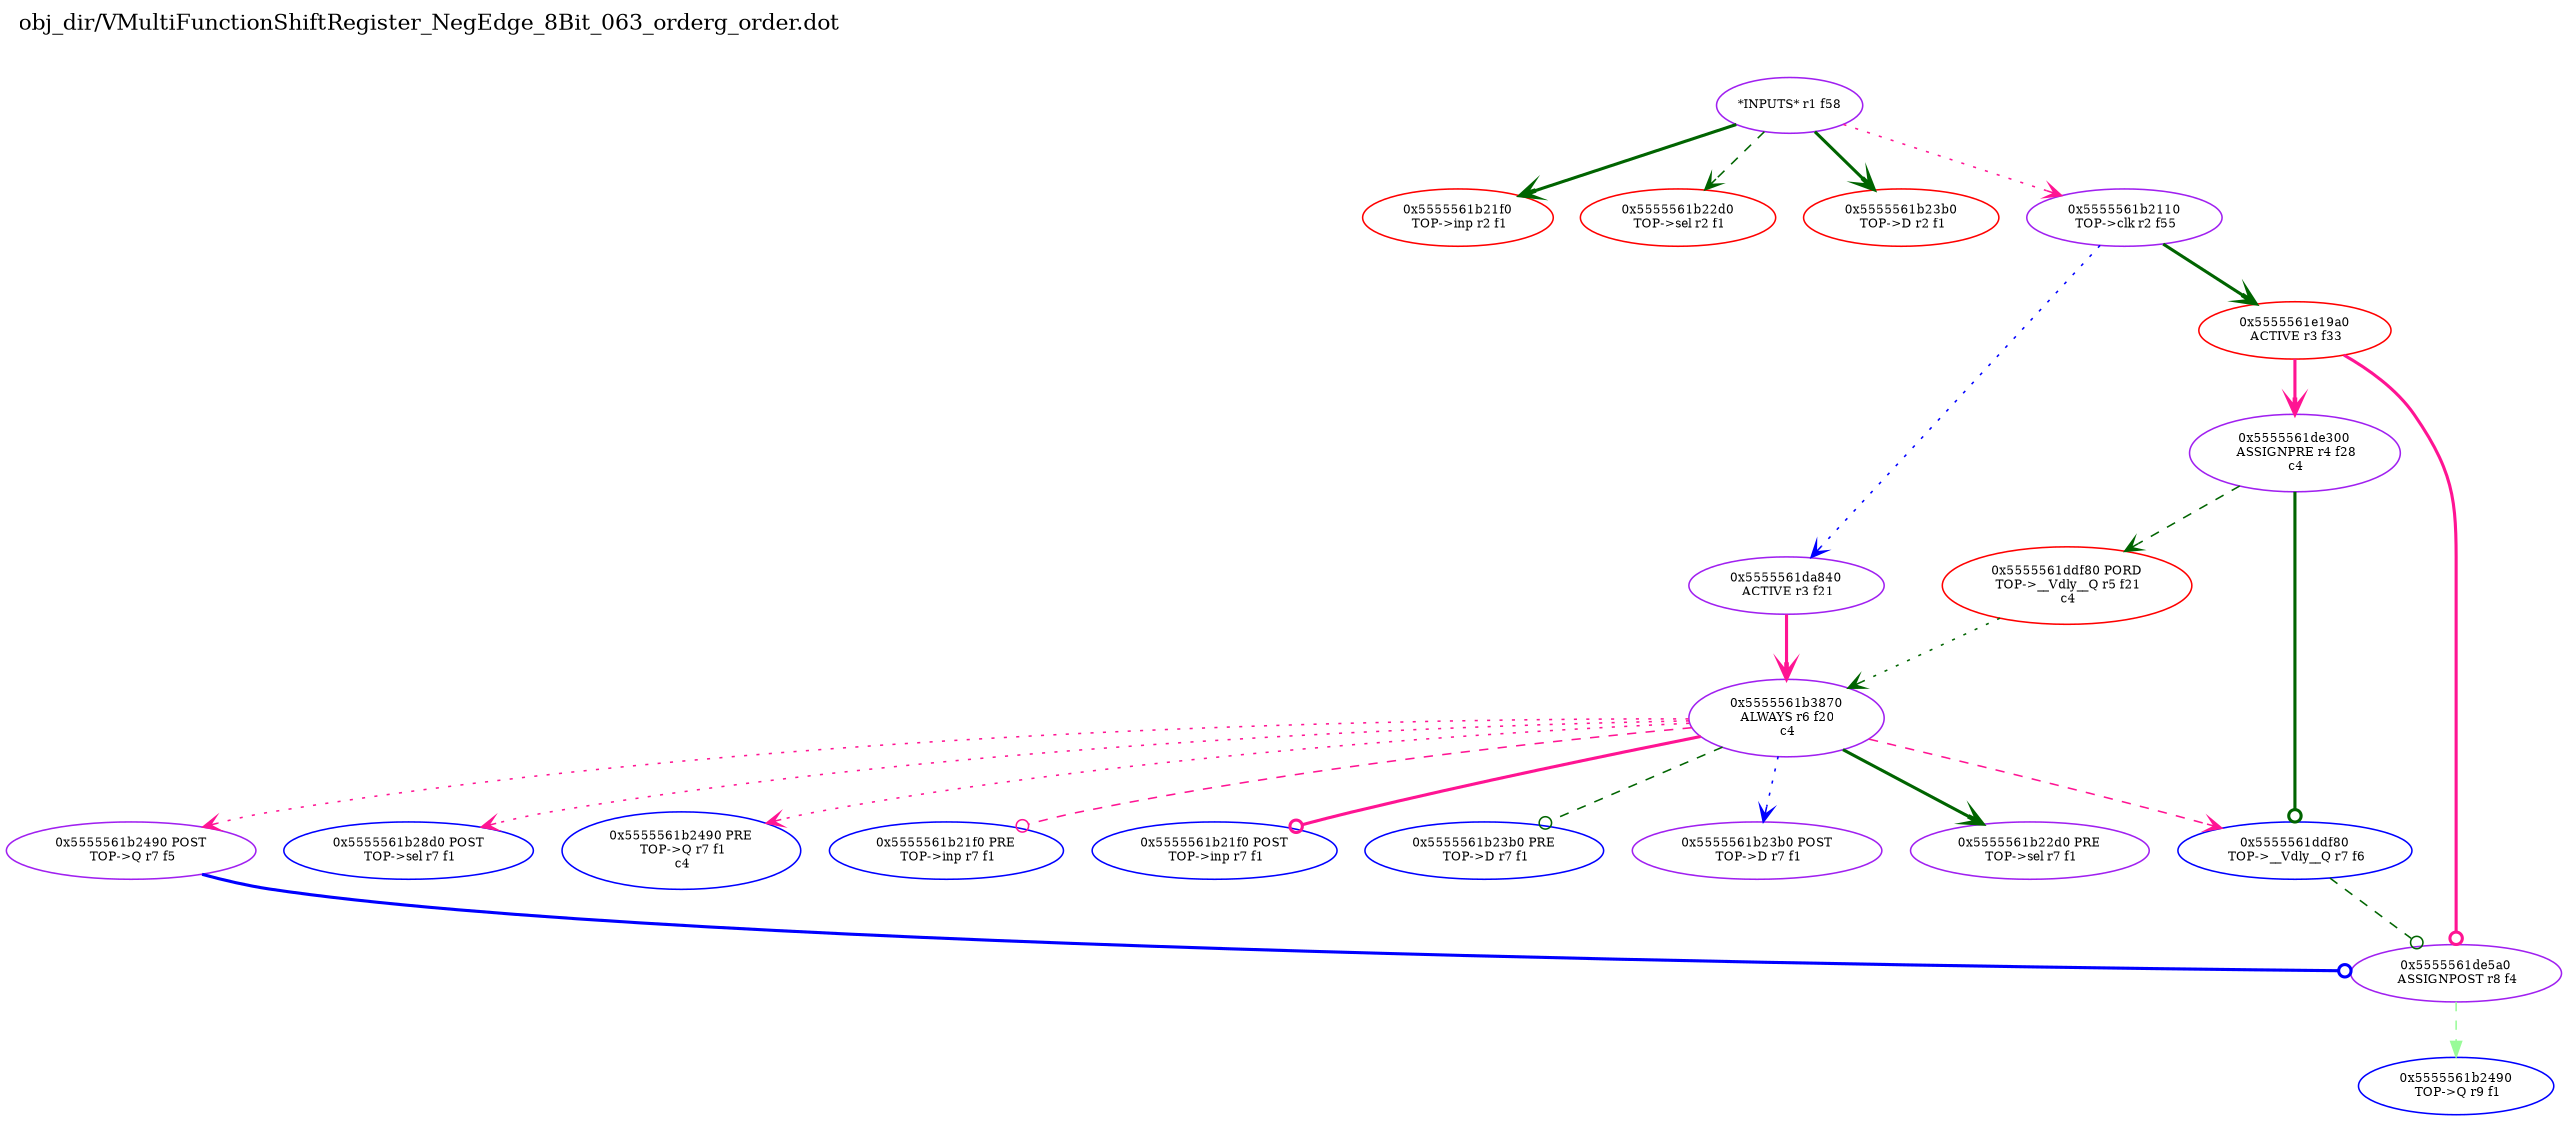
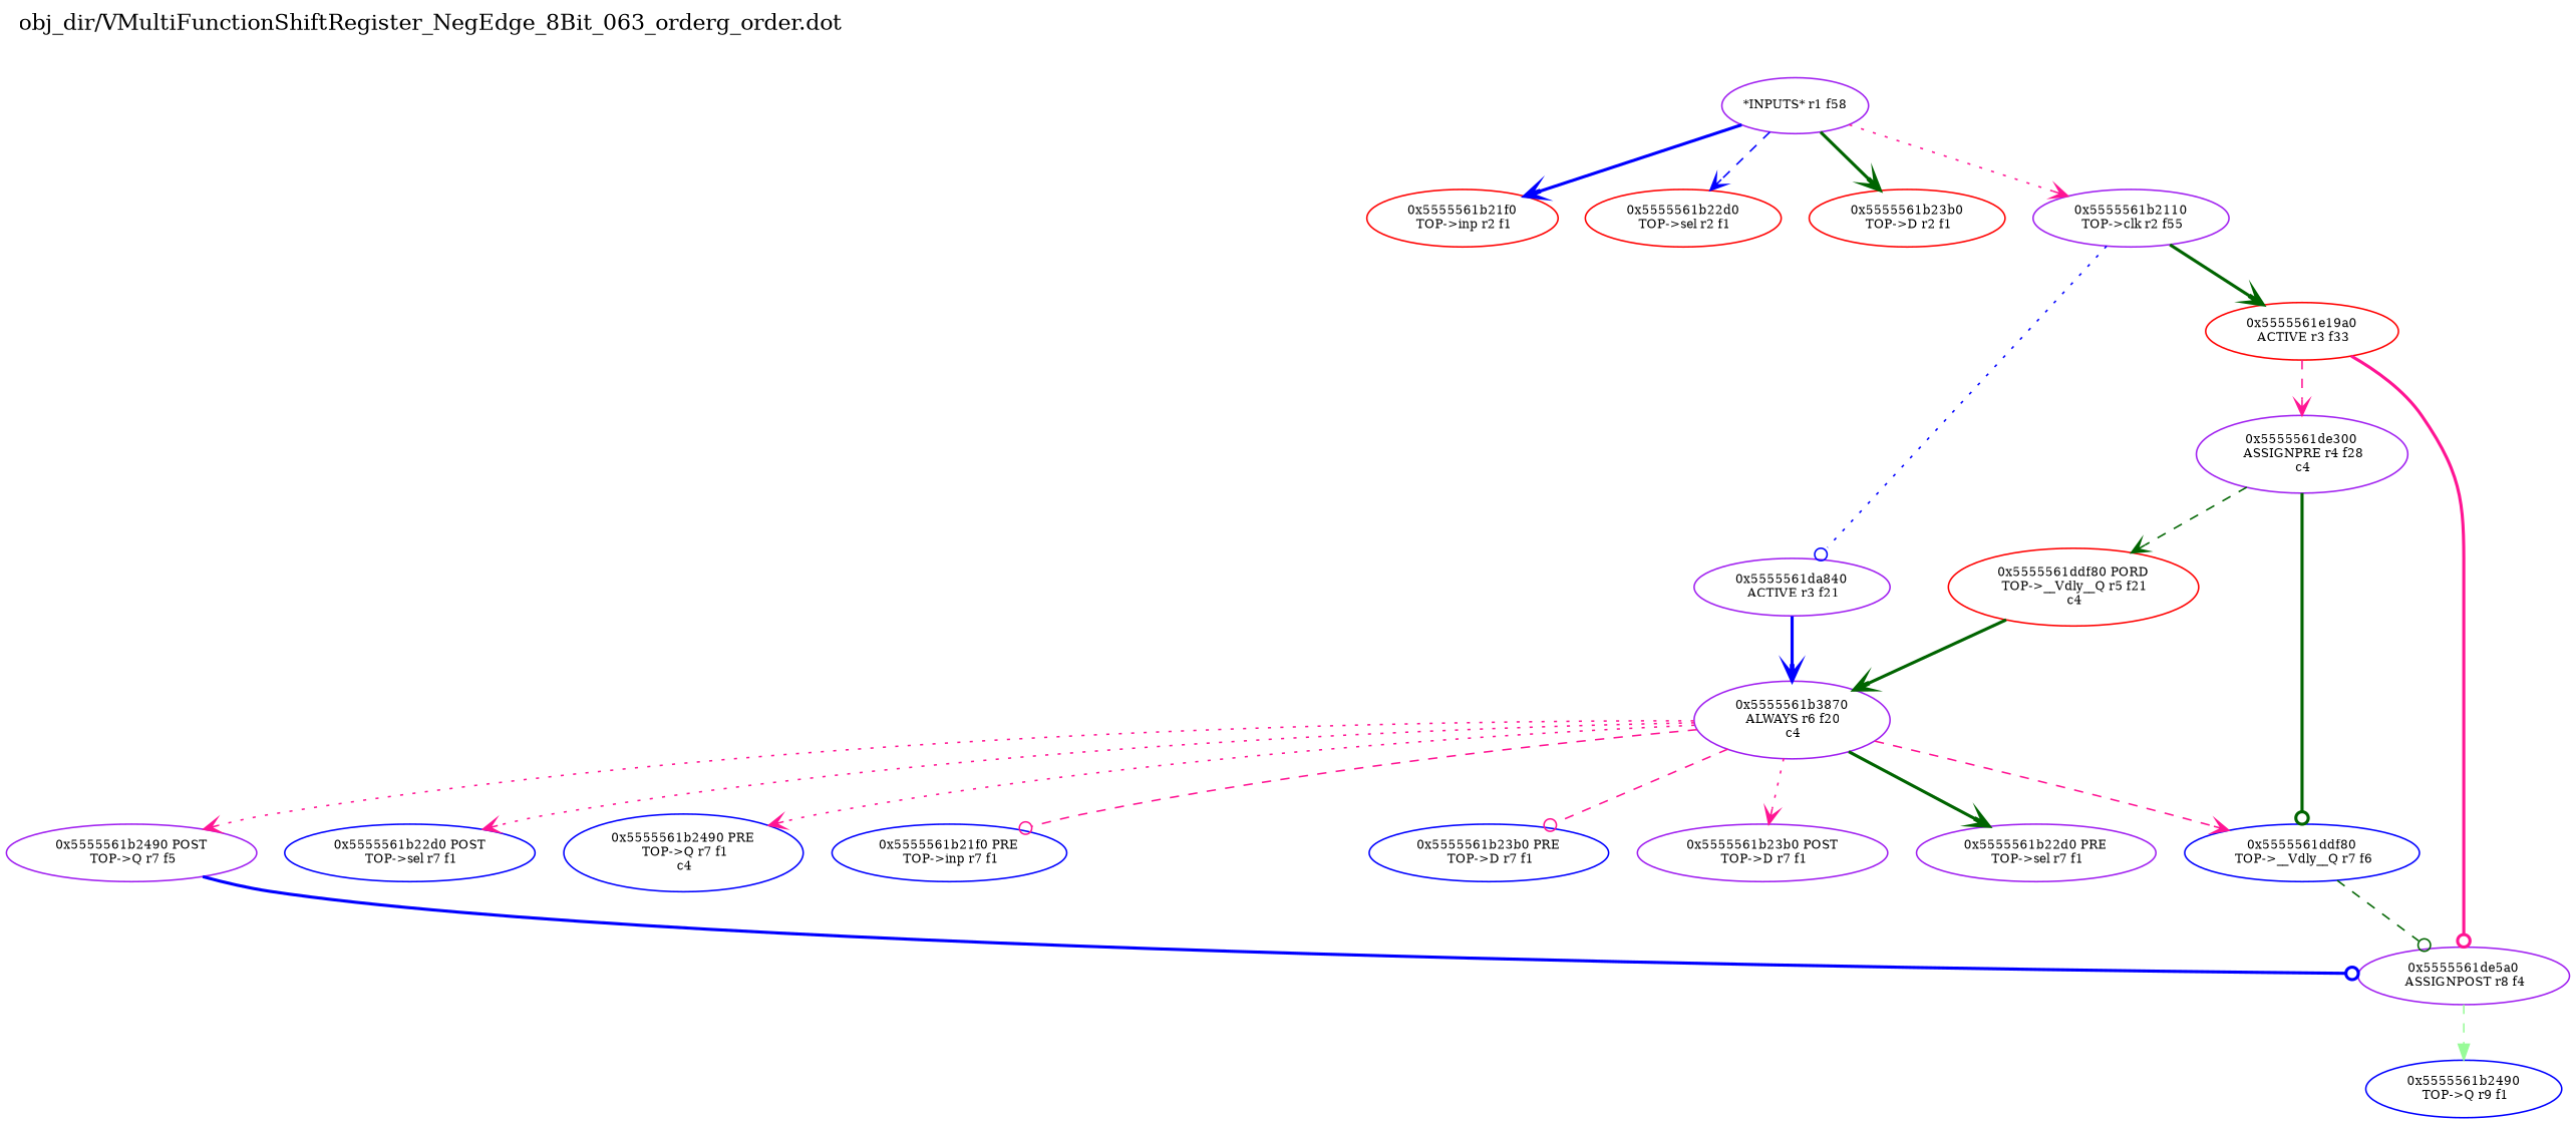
  digraph {
    label="obj_dir/VMultiFunctionShiftRegister_NegEdge_8Bit_063_orderg_order.dot"
    labeljust=l
    labelloc=t
    rankdir=TB
    node [color=purple fontsize=8]
    edge [arrowhead=vee color=darkgreen fontsize=8 style=bold weight=32]
    n1 [label="*INPUTS* r1 f58"]
    n2 [color=red label="0x5555561b21f0\n TOP->inp r2 f1"]
    n3 [color=red label="0x5555561b22d0\n TOP->sel r2 f1"]
    n4 [color=red label="0x5555561b23b0\n TOP->D r2 f1"]
    n5 [label="0x5555561b2110\n TOP->clk r2 f55"]
    n6 [label="0x5555561da840\n ACTIVE r3 f21"]
    n7 [color=red label="0x5555561e19a0\n ACTIVE r3 f33"]
    n8 [label="0x5555561b3870\n ALWAYS r6 f20\n c4"]
    n9 [label="0x5555561de300\n ASSIGNPRE r4 f28\n c4"]
    n10 [label="0x5555561de5a0\n ASSIGNPOST r8 f4"]
    n11 [color=blue label="0x5555561ddf80\n TOP->__Vdly__Q r7 f6"]
    n12 [label="0x5555561b22d0 PRE\n TOP->sel r7 f1"]
-   n13 [color=blue label="0x5555561b28d0 POST\n TOP->sel r7 f1"]
+   n13 [color=blue label="0x5555561b22d0 POST\n TOP->sel r7 f1"]
    n14 [color=blue label="0x5555561b2490 PRE\n TOP->Q r7 f1\n c4"]
    n15 [color=blue label="0x5555561b21f0 PRE\n TOP->inp r7 f1"]
-   n16 [color=blue label="0x5555561b21f0 POST\n TOP->inp r7 f1"]
    n17 [color=blue label="0x5555561b23b0 PRE\n TOP->D r7 f1"]
    n18 [label="0x5555561b23b0 POST\n TOP->D r7 f1"]
    n19 [label="0x5555561b2490 POST\n TOP->Q r7 f5"]
    n20 [color=red label="0x5555561ddf80 PORD\n TOP->__Vdly__Q r5 f21\n c4"]
    n21 [color=blue label="0x5555561b2490\n TOP->Q r9 f1"]
-   n1 -> n2 [weight=1]
-   n1 -> n3 [style=dashed weight=1]
+   n1 -> n2 [color=blue weight=1]
+   n1 -> n3 [color=blue style=dashed weight=1]
    n1 -> n4 [weight=1]
    n1 -> n5 [color=deeppink style=dotted weight=1]
-   n5 -> n6 [color=blue style=dotted weight=8]
+   n5 -> n6 [arrowhead=odot color=blue style=dotted weight=8]
    n5 -> n7 [weight=8]
-   n6 -> n8 [color=deeppink]
-   n7 -> n9 [color=deeppink]
+   n6 -> n8 [color=blue]
+   n7 -> n9 [color=deeppink style=dashed]
    n7 -> n10 [arrowhead=odot color=deeppink]
    n8 -> n11 [color=deeppink style=dashed]
    n8 -> n12
    n8 -> n13 [color=deeppink style=dotted weight=2]
    n8 -> n14 [color=deeppink style=dotted]
    n8 -> n15 [arrowhead=odot color=deeppink style=dashed]
-   n8 -> n16 [arrowhead=odot color=deeppink weight=2]
-   n8 -> n17 [arrowhead=odot style=dashed]
-   n8 -> n18 [color=blue style=dotted weight=2]
+   n8 -> n17 [arrowhead=odot color=deeppink style=dashed]
+   n8 -> n18 [color=deeppink style=dotted weight=2]
    n8 -> n19 [color=deeppink style=dotted weight=2]
    n9 -> n11 [arrowhead=odot]
    n9 -> n20 [style=dashed]
    n10 -> n21 [color=PaleGreen style=dashed weight=1 arrowhead=""]
    n11 -> n10 [arrowhead=odot style=dashed weight=8]
    n19 -> n10 [arrowhead=odot color=blue weight=2]
-   n20 -> n8 [style=dotted]
+   n20 -> n8
  }
